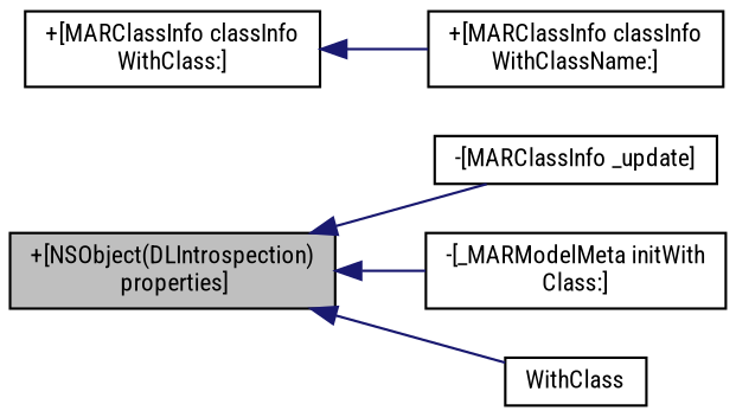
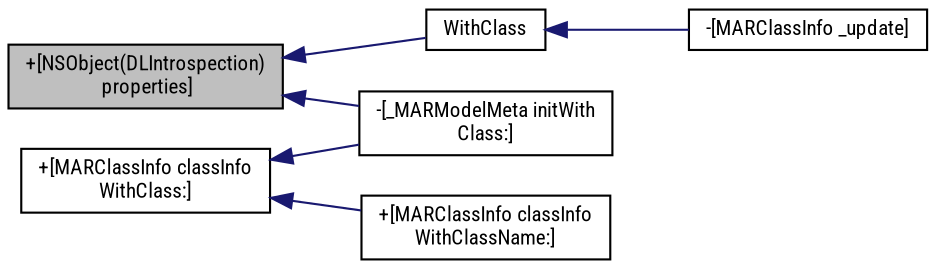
  digraph {
    fontname="Roboto Condensed"
    rankdir=LR
    node [color=black fillcolor=white fontname="Roboto Condensed" fontsize=10 shape=record style=filled]
    edge [color=midnightblue dir=back fontname="Roboto Condensed" fontsize=10 labelfontname=Helvetica labelfontsize=10 style=solid]
    n1 [fillcolor=grey75 fontcolor=black height=0.2 label="+[NSObject(DLIntrospection)\l properties]" width=0.4]
    n2 [height=0.2 label="-[MARClassInfo _update]" width=0.4]
    n3 [height=0.2 label="-[_MARModelMeta initWith\lClass:]" width=0.4]
    n4 [height=0.2 label=WithClass width=0.4]
    n5 [height=0.2 label="+[MARClassInfo classInfo\lWithClass:]" width=0.4]
    n6 [height=0.2 label="+[MARClassInfo classInfo\lWithClassName:]" width=0.4]
-   n1 -> n2
+   n4 -> n2
    n1 -> n3
    n1 -> n4
+   n5 -> n3
    n5 -> n6
  }
